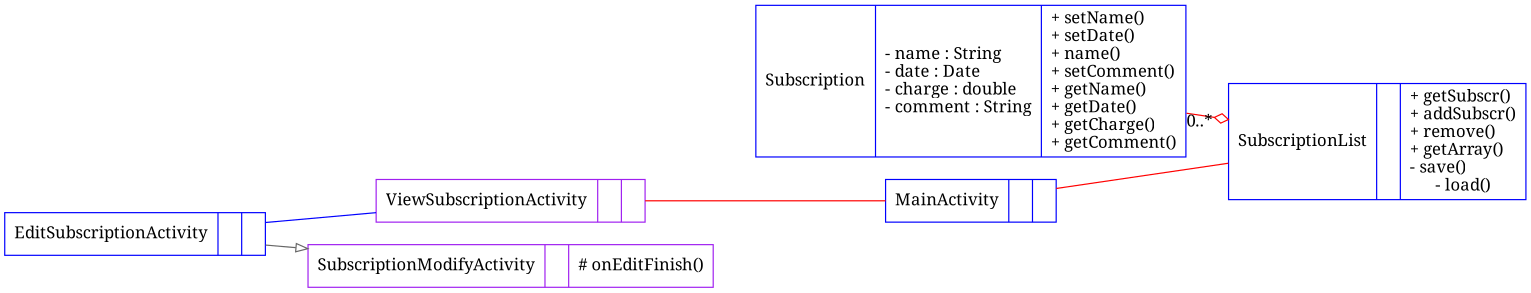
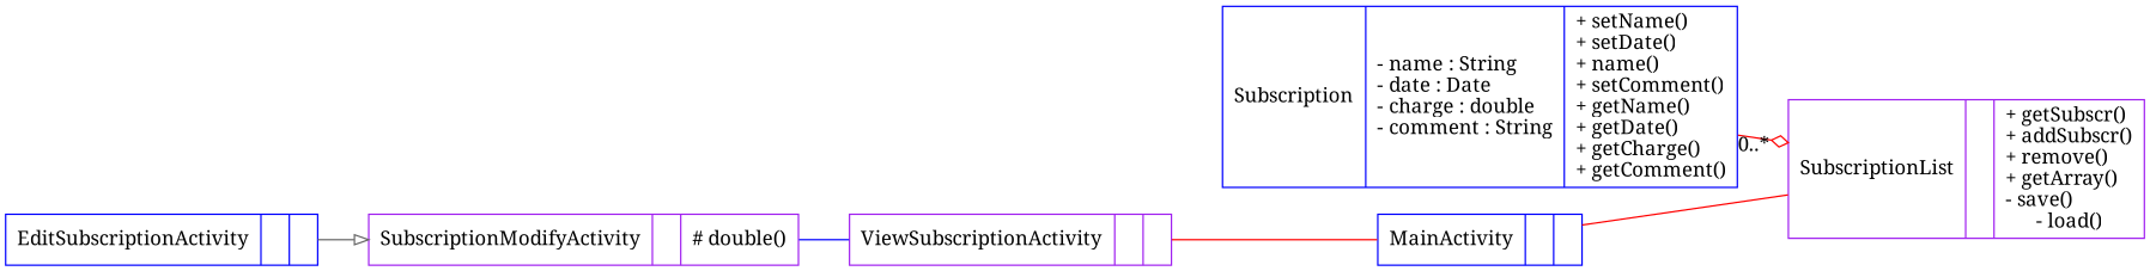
  digraph {
    fontname="Noto Serif"
    rankdir=LR
    node [color=blue fontname="Noto Serif" shape=record]
    edge [arrowhead=none color=red fontname="Noto Serif"]
    n1 [label="{Subscription|- name : String\l- date : Date\l- charge : double\l- comment : String|+ setName()\l+ setDate()\l+ name()\l+ setComment()\l+ getName()\l+ getDate()\l+ getCharge()\l+ getComment()}"]
-   n2 [label="{SubscriptionList||+ getSubscr()\l+ addSubscr()\l+ remove()\l+ getArray()\l- save()\l- load()}"]
+   n2 [color=purple label="{SubscriptionList||+ getSubscr()\l+ addSubscr()\l+ remove()\l+ getArray()\l- save()\l- load()}"]
    n3 [label="{MainActivity||}"]
    n4 [color=purple label="{ViewSubscriptionActivity||}"]
-   n5 [color=purple label="{SubscriptionModifyActivity||# onEditFinish()}"]
+   n5 [color=purple label="{SubscriptionModifyActivity||# double()}"]
    n6 [label="{EditSubscriptionActivity||}"]
    n1 -> n2 [arrowhead=odiamond taillabel="0..*"]
    n3 -> n2
    n4 -> n3
-   n6 -> n4 [color=blue]
+   n5 -> n4 [color=blue]
    n6 -> n5 [arrowhead=onormal color=gray40]
  }
